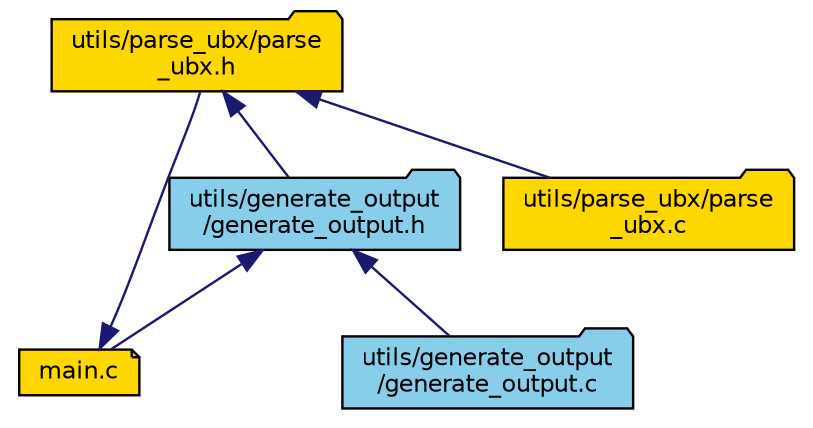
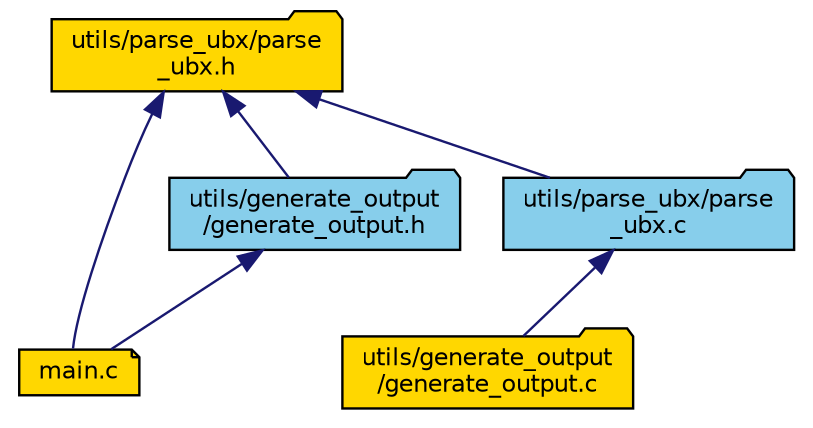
  digraph {
    node [color=black fillcolor=gold fontname=Helvetica fontsize=10 shape=folder style=filled]
    edge [color=midnightblue dir=back fontname=Helvetica fontsize=10 labelfontname=Helvetica labelfontsize=10 style=solid]
    n1 [fontcolor=black height=0.2 label="utils/parse_ubx/parse\l_ubx.h" width=0.4]
    n2 [height=0.2 label="main.c" shape=note width=0.4]
    n3 [fillcolor=skyblue height=0.2 label="utils/generate_output\l/generate_output.h" width=0.4]
-   n4 [height=0.2 label="utils/parse_ubx/parse\l_ubx.c" width=0.4]
-   n5 [fillcolor=skyblue height=0.2 label="utils/generate_output\l/generate_output.c" width=0.4]
-   n2 -> n1
+   n4 [fillcolor=skyblue height=0.2 label="utils/parse_ubx/parse\l_ubx.c" width=0.4]
+   n5 [height=0.2 label="utils/generate_output\l/generate_output.c" width=0.4]
+   n1 -> n2
    n1 -> n3
    n1 -> n4
    n3 -> n2
-   n3 -> n5
+   n4 -> n5
  }
